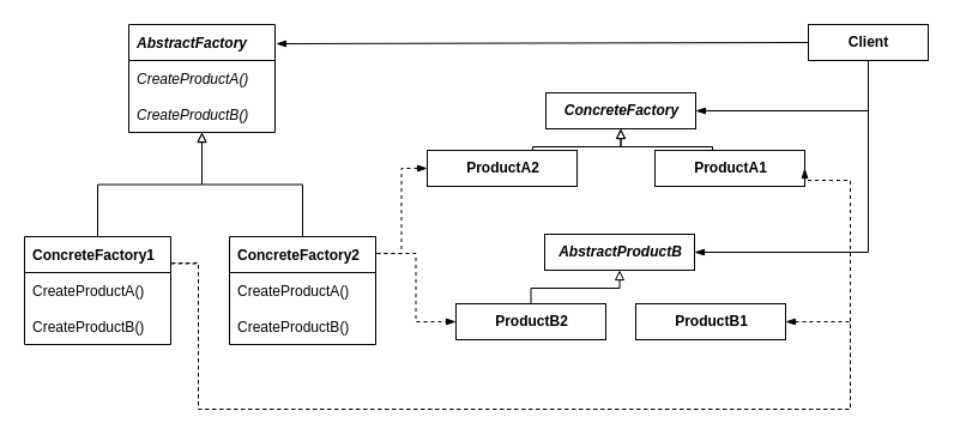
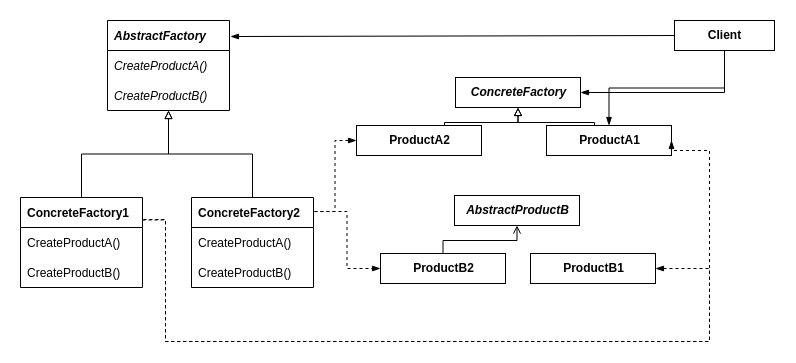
  <mxCell id="0" />
  <mxCell id="1" parent="0" />
  <mxCell id="2" value="&lt;b&gt;Client&lt;/b&gt;" style="html=1;fontSize=12;startSize=25;arcSize=12;spacing=2;fillColor=none;" parent="1" vertex="1"><mxGeometry x="674" y="20" width="100" height="30" as="geometry" /></mxCell>
  <mxCell id="3" value="AbstractFactory" style="swimlane;fontStyle=3;childLayout=stackLayout;horizontal=1;startSize=30;fillColor=none;horizontalStack=0;resizeParent=1;resizeParentMax=0;resizeLast=0;collapsible=0;marginBottom=0;fontSize=12;swimlaneHead=1;swimlaneBody=1;connectable=1;allowArrows=1;dropTarget=1;align=left;spacingLeft=5;" vertex="1" parent="1"><mxGeometry x="107" y="20" width="122" height="90" as="geometry"><mxRectangle x="245" y="370" width="90" height="26" as="alternateBounds" /></mxGeometry></mxCell>
  <mxCell id="4" value="CreateProductA()" style="text;strokeColor=none;fillColor=none;align=left;verticalAlign=middle;spacingLeft=5;spacingRight=4;overflow=hidden;rotatable=0;points=[[0,0.5],[1,0.5]];portConstraint=eastwest;fontSize=12;fontStyle=2" vertex="1" parent="3"><mxGeometry y="30" width="122" height="30" as="geometry" /></mxCell>
  <mxCell id="5" value="CreateProductB()" style="text;strokeColor=none;fillColor=none;align=left;verticalAlign=middle;spacingLeft=5;spacingRight=4;overflow=hidden;rotatable=0;points=[[0,0.5],[1,0.5]];portConstraint=eastwest;fontSize=12;fontStyle=2;connectable=0;" vertex="1" parent="3"><mxGeometry y="60" width="122" height="30" as="geometry" /></mxCell>
  <mxCell id="6" value="ConcreteFactory1" style="swimlane;fontStyle=1;childLayout=stackLayout;horizontal=1;startSize=30;fillColor=none;horizontalStack=0;resizeParent=1;resizeParentMax=0;resizeLast=0;collapsible=0;marginBottom=0;fontSize=12;swimlaneHead=1;swimlaneBody=1;connectable=1;allowArrows=1;dropTarget=1;align=left;spacingLeft=5;" vertex="1" parent="1"><mxGeometry x="20" y="197" width="122" height="90" as="geometry"><mxRectangle x="245" y="370" width="90" height="26" as="alternateBounds" /></mxGeometry></mxCell>
  <mxCell id="7" value="CreateProductA()" style="text;strokeColor=none;fillColor=none;align=left;verticalAlign=middle;spacingLeft=5;spacingRight=4;overflow=hidden;rotatable=0;points=[[0,0.5],[1,0.5]];portConstraint=eastwest;fontSize=12;fontStyle=0" vertex="1" parent="6"><mxGeometry y="30" width="122" height="30" as="geometry" /></mxCell>
  <mxCell id="8" value="CreateProductB()" style="text;strokeColor=none;fillColor=none;align=left;verticalAlign=middle;spacingLeft=5;spacingRight=4;overflow=hidden;rotatable=0;points=[[0,0.5],[1,0.5]];portConstraint=eastwest;fontSize=12;fontStyle=0" vertex="1" parent="6"><mxGeometry y="60" width="122" height="30" as="geometry" /></mxCell>
  <mxCell id="9" value="ConcreteFactory2" style="swimlane;fontStyle=1;childLayout=stackLayout;horizontal=1;startSize=30;fillColor=none;horizontalStack=0;resizeParent=1;resizeParentMax=0;resizeLast=0;collapsible=0;marginBottom=0;fontSize=12;swimlaneHead=1;swimlaneBody=1;connectable=1;allowArrows=1;dropTarget=1;align=left;spacingLeft=5;" vertex="1" parent="1"><mxGeometry x="191" y="197" width="122" height="90" as="geometry"><mxRectangle x="245" y="370" width="90" height="26" as="alternateBounds" /></mxGeometry></mxCell>
  <mxCell id="10" value="CreateProductA()" style="text;strokeColor=none;fillColor=none;align=left;verticalAlign=middle;spacingLeft=5;spacingRight=4;overflow=hidden;rotatable=0;points=[[0,0.5],[1,0.5]];portConstraint=eastwest;fontSize=12;fontStyle=0" vertex="1" parent="9"><mxGeometry y="30" width="122" height="30" as="geometry" /></mxCell>
  <mxCell id="11" value="CreateProductB()" style="text;strokeColor=none;fillColor=none;align=left;verticalAlign=middle;spacingLeft=5;spacingRight=4;overflow=hidden;rotatable=0;points=[[0,0.5],[1,0.5]];portConstraint=eastwest;fontSize=12;fontStyle=0" vertex="1" parent="9"><mxGeometry y="60" width="122" height="30" as="geometry" /></mxCell>
  <mxCell id="12" value="" style="edgeStyle=orthogonalEdgeStyle;rounded=0;orthogonalLoop=1;jettySize=auto;html=1;fontSize=12;startSize=30;endArrow=block;endFill=0;exitX=0.5;exitY=0;exitDx=0;exitDy=0;entryX=0.5;entryY=1;entryDx=0;entryDy=0;" edge="1" parent="1" source="9" target="3"><mxGeometry relative="1" as="geometry"><mxPoint x="323.5" y="9" as="sourcePoint" /><mxPoint x="188" y="162" as="targetPoint" /></mxGeometry></mxCell>
  <mxCell id="13" value="" style="edgeStyle=orthogonalEdgeStyle;rounded=0;orthogonalLoop=1;jettySize=auto;html=1;fontSize=12;startSize=30;endArrow=block;endFill=0;exitX=0.5;exitY=0;exitDx=0;exitDy=0;entryX=0.5;entryY=1;entryDx=0;entryDy=0;" edge="1" parent="1" source="6" target="3"><mxGeometry relative="1" as="geometry"><mxPoint x="262" y="207" as="sourcePoint" /><mxPoint x="154" y="162" as="targetPoint" /></mxGeometry></mxCell>
  <mxCell id="14" value="&lt;b&gt;ConcreteFactory&lt;/b&gt;" style="html=1;fontSize=12;startSize=25;arcSize=12;spacing=2;fillColor=none;fontStyle=2" vertex="1" parent="1"><mxGeometry x="455" y="77" width="125" height="30" as="geometry" /></mxCell>
  <mxCell id="15" value="&lt;b&gt;ProductA2&lt;/b&gt;" style="html=1;fontSize=12;startSize=25;arcSize=12;spacing=2;fillColor=none;" vertex="1" parent="1"><mxGeometry x="356" y="125" width="125" height="30" as="geometry" /></mxCell>
  <mxCell id="16" value="&lt;b&gt;ProductA1&lt;/b&gt;" style="html=1;fontSize=12;startSize=25;arcSize=12;spacing=2;fillColor=none;" vertex="1" parent="1"><mxGeometry x="546" y="125" width="125" height="30" as="geometry" /></mxCell>
  <mxCell id="17" value="" style="rounded=0;orthogonalLoop=1;jettySize=auto;html=1;fontSize=12;startSize=30;endArrow=block;endFill=0;exitX=0.5;exitY=0;exitDx=0;exitDy=0;entryX=0.5;entryY=1;entryDx=0;entryDy=0;edgeStyle=orthogonalEdgeStyle;" edge="1" parent="1" source="16" target="14"><mxGeometry relative="1" as="geometry"><mxPoint x="295" y="207" as="sourcePoint" /><mxPoint x="211" y="156" as="targetPoint" /><Array as="points"><mxPoint x="594" y="122" /><mxPoint x="518" y="122" /></Array></mxGeometry></mxCell>
  <mxCell id="18" value="" style="rounded=0;orthogonalLoop=1;jettySize=auto;html=1;fontSize=12;startSize=30;endArrow=block;endFill=0;exitX=0.5;exitY=0;exitDx=0;exitDy=0;entryX=0.5;entryY=1;entryDx=0;entryDy=0;edgeStyle=orthogonalEdgeStyle;" edge="1" parent="1" source="15" target="14"><mxGeometry relative="1" as="geometry"><mxPoint x="436" y="127" as="sourcePoint" /><mxPoint x="360" y="99" as="targetPoint" /><Array as="points"><mxPoint x="444" y="122" /><mxPoint x="518" y="122" /></Array></mxGeometry></mxCell>
  <mxCell id="19" value="&lt;b&gt;AbstractProductB&lt;/b&gt;" style="html=1;fontSize=12;startSize=25;arcSize=12;spacing=2;fillColor=none;fontStyle=2" vertex="1" parent="1"><mxGeometry x="454" y="195" width="125" height="30" as="geometry" /></mxCell>
  <mxCell id="20" value="&lt;b&gt;ProductB2&lt;/b&gt;" style="html=1;fontSize=12;startSize=25;arcSize=12;spacing=2;fillColor=none;" vertex="1" parent="1"><mxGeometry x="380" y="253" width="125" height="30" as="geometry" /></mxCell>
  <mxCell id="21" value="&lt;b&gt;ProductB1&lt;/b&gt;" style="html=1;fontSize=12;startSize=25;arcSize=12;spacing=2;fillColor=none;" vertex="1" parent="1"><mxGeometry x="530" y="253" width="125" height="30" as="geometry" /></mxCell>
- <mxCell id="22" value="" style="rounded=0;orthogonalLoop=1;jettySize=auto;html=1;fontSize=12;startSize=30;endArrow=block;endFill=0;exitX=0.5;exitY=0;exitDx=0;exitDy=0;entryX=0.5;entryY=1;entryDx=0;entryDy=0;edgeStyle=orthogonalEdgeStyle;" edge="1" parent="1" source="20" target="19"><mxGeometry relative="1" as="geometry"><mxPoint x="435" y="245" as="sourcePoint" /><mxPoint x="359" y="217" as="targetPoint" /><Array as="points"><mxPoint x="443" y="240" /><mxPoint x="517" y="240" /></Array></mxGeometry></mxCell>
+ <mxCell id="22" value="" style="rounded=0;orthogonalLoop=1;jettySize=auto;html=1;fontSize=12;startSize=30;endArrow=open;endFill=0;exitX=0.5;exitY=0;exitDx=0;exitDy=0;entryX=0.5;entryY=1;entryDx=0;entryDy=0;edgeStyle=orthogonalEdgeStyle;" edge="1" parent="1" source="20" target="19"><mxGeometry relative="1" as="geometry"><mxPoint x="435" y="245" as="sourcePoint" /><mxPoint x="359" y="217" as="targetPoint" /><Array as="points"><mxPoint x="443" y="240" /><mxPoint x="517" y="240" /></Array></mxGeometry></mxCell>
  <mxCell id="23" value="" style="endArrow=blockThin;html=1;rounded=0;exitX=0;exitY=0.5;exitDx=0;exitDy=0;endFill=1;entryX=1.008;entryY=0.178;entryDx=0;entryDy=0;entryPerimeter=0;" edge="1" parent="1" source="2" target="3"><mxGeometry width="50" height="50" relative="1" as="geometry"><mxPoint x="358" y="333" as="sourcePoint" /><mxPoint x="250" y="28" as="targetPoint" /></mxGeometry></mxCell>
  <mxCell id="24" value="" style="endArrow=blockThin;html=1;rounded=0;exitX=0.5;exitY=1;exitDx=0;exitDy=0;endFill=1;entryX=1;entryY=0.5;entryDx=0;entryDy=0;edgeStyle=orthogonalEdgeStyle;" edge="1" parent="1" source="2" target="14"><mxGeometry width="50" height="50" relative="1" as="geometry"><mxPoint x="694" y="81" as="sourcePoint" /><mxPoint x="240" y="81" as="targetPoint" /></mxGeometry></mxCell>
- <mxCell id="25" value="" style="endArrow=blockThin;html=1;rounded=0;exitX=0.5;exitY=1;exitDx=0;exitDy=0;endFill=1;entryX=1;entryY=0.5;entryDx=0;entryDy=0;edgeStyle=orthogonalEdgeStyle;" edge="1" parent="1" source="2" target="19"><mxGeometry width="50" height="50" relative="1" as="geometry"><mxPoint x="734" y="60" as="sourcePoint" /><mxPoint x="590" y="102" as="targetPoint" /></mxGeometry></mxCell>
+ <mxCell id="25" value="" style="endArrow=blockThin;html=1;rounded=0;exitX=0.5;exitY=1;exitDx=0;exitDy=0;endFill=1;edgeStyle=orthogonalEdgeStyle;" edge="1" parent="1" source="2" target="16"><mxGeometry width="50" height="50" relative="1" as="geometry"><mxPoint x="734" y="60" as="sourcePoint" /><mxPoint x="590" y="102" as="targetPoint" /></mxGeometry></mxCell>
  <mxCell id="26" value="" style="endArrow=blockThin;html=1;rounded=0;endFill=1;exitX=1;exitY=0.25;exitDx=0;exitDy=0;entryX=1;entryY=0.5;entryDx=0;entryDy=0;edgeStyle=orthogonalEdgeStyle;dashed=1;" edge="1" parent="1" source="6" target="16"><mxGeometry width="50" height="50" relative="1" as="geometry"><mxPoint x="150" y="180" as="sourcePoint" /><mxPoint x="654" y="185" as="targetPoint" /><Array as="points"><mxPoint x="165" y="220" /><mxPoint x="165" y="341" /><mxPoint x="709" y="341" /><mxPoint x="709" y="150" /></Array></mxGeometry></mxCell>
  <mxCell id="27" value="" style="endArrow=blockThin;html=1;rounded=0;endFill=1;entryX=1;entryY=0.5;entryDx=0;entryDy=0;dashed=1;edgeStyle=orthogonalEdgeStyle;" edge="1" parent="1" target="21"><mxGeometry width="50" height="50" relative="1" as="geometry"><mxPoint x="143" y="219" as="sourcePoint" /><mxPoint x="666" y="160" as="targetPoint" /><Array as="points"><mxPoint x="165" y="219" /><mxPoint x="165" y="341" /><mxPoint x="709" y="341" /><mxPoint x="709" y="268" /></Array></mxGeometry></mxCell>
  <mxCell id="28" value="" style="endArrow=blockThin;html=1;rounded=0;endFill=1;entryX=0;entryY=0.5;entryDx=0;entryDy=0;dashed=1;exitX=1.008;exitY=0.156;exitDx=0;exitDy=0;exitPerimeter=0;edgeStyle=orthogonalEdgeStyle;" edge="1" parent="1" source="9" target="15"><mxGeometry width="50" height="50" relative="1" as="geometry"><mxPoint x="153" y="229" as="sourcePoint" /><mxPoint x="665" y="278" as="targetPoint" /></mxGeometry></mxCell>
  <mxCell id="29" value="" style="endArrow=blockThin;html=1;rounded=0;endFill=1;entryX=0;entryY=0.5;entryDx=0;entryDy=0;dashed=1;exitX=1.008;exitY=0.156;exitDx=0;exitDy=0;exitPerimeter=0;edgeStyle=orthogonalEdgeStyle;" edge="1" parent="1" source="9" target="20"><mxGeometry width="50" height="50" relative="1" as="geometry"><mxPoint x="323.976" y="221.04" as="sourcePoint" /><mxPoint x="391" y="160" as="targetPoint" /></mxGeometry></mxCell>
